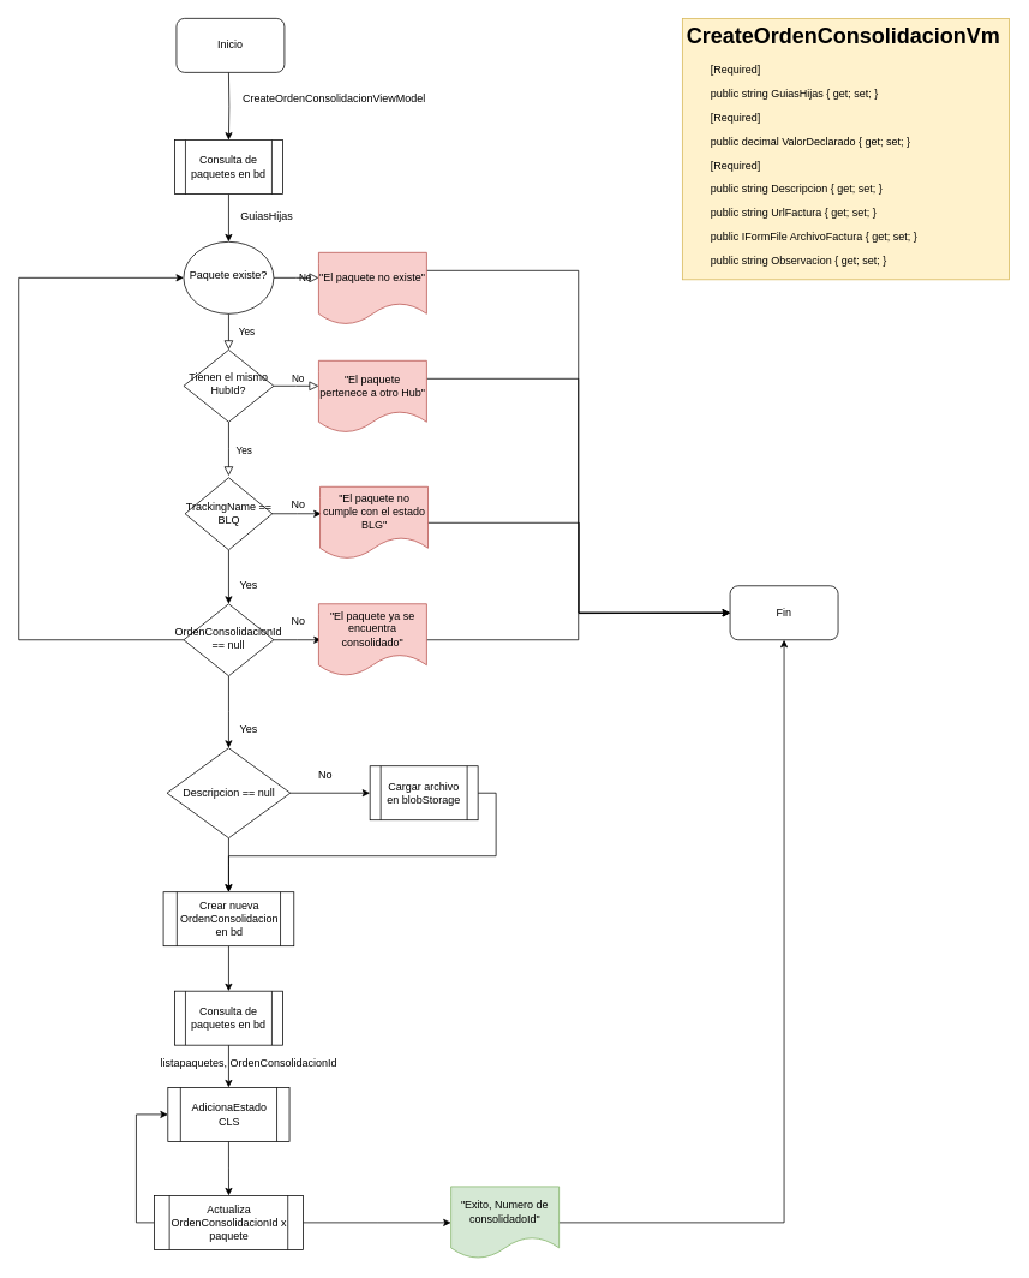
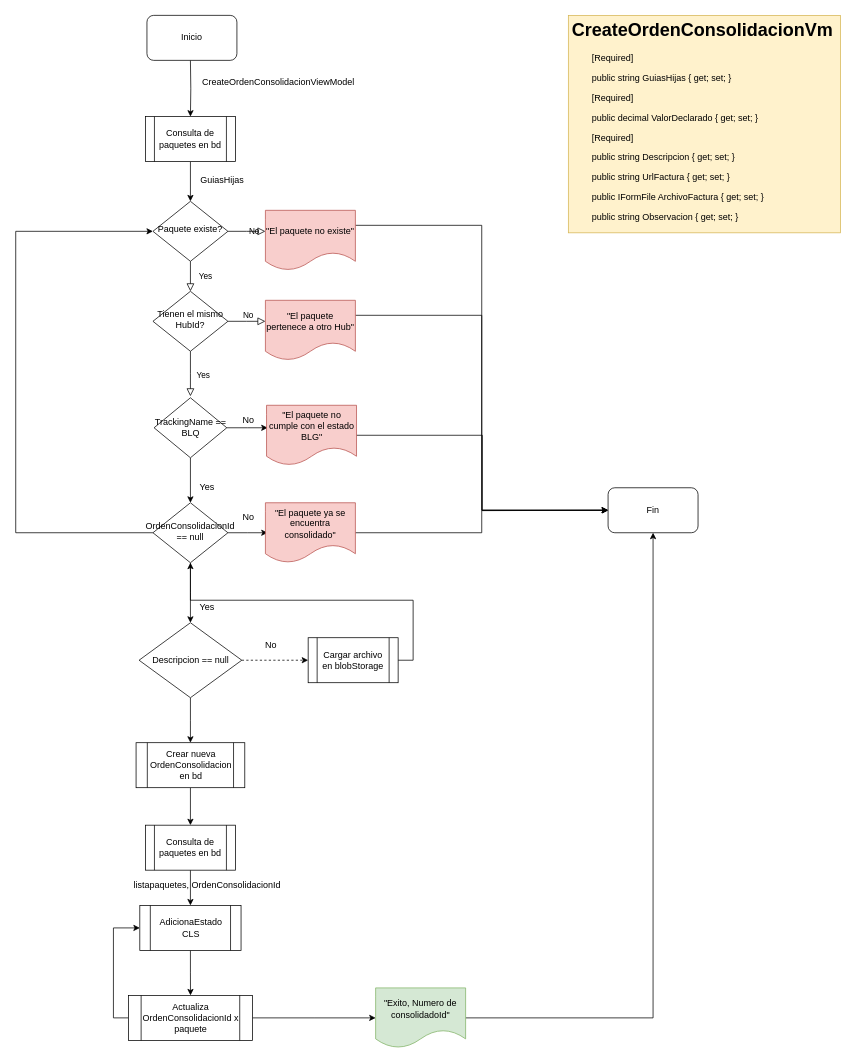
  <mxCell id="0" />
  <mxCell id="1" parent="0" />
  <mxCell id="2" value="Yes" style="rounded=0;html=1;jettySize=auto;orthogonalLoop=1;fontSize=11;endArrow=block;endFill=0;endSize=8;strokeWidth=1;shadow=0;labelBackgroundColor=none;edgeStyle=orthogonalEdgeStyle;" parent="1" source="4" target="7" edge="1"><mxGeometry y="20" relative="1" as="geometry"><mxPoint as="offset" /></mxGeometry></mxCell>
  <mxCell id="3" value="No" style="edgeStyle=orthogonalEdgeStyle;rounded=0;html=1;jettySize=auto;orthogonalLoop=1;fontSize=11;endArrow=block;endFill=0;endSize=8;strokeWidth=1;shadow=0;labelBackgroundColor=none;" parent="1" source="4" edge="1"><mxGeometry y="10" relative="1" as="geometry"><mxPoint as="offset" /><mxPoint x="353" y="308" as="targetPoint" /></mxGeometry></mxCell>
- <mxCell id="4" value="Paquete existe?" style="ellipse;whiteSpace=wrap;html=1;shadow=0;fontFamily=Helvetica;fontSize=12;align=center;strokeWidth=1;spacing=6;spacingTop=-4;" parent="1" vertex="1"><mxGeometry x="203" y="268" width="100" height="80" as="geometry" /></mxCell>
+ <mxCell id="4" value="Paquete existe?" style="rhombus;whiteSpace=wrap;html=1;shadow=0;fontFamily=Helvetica;fontSize=12;align=center;strokeWidth=1;spacing=6;spacingTop=-4;" parent="1" vertex="1"><mxGeometry x="203" y="268" width="100" height="80" as="geometry" /></mxCell>
  <mxCell id="5" value="No" style="rounded=0;html=1;jettySize=auto;orthogonalLoop=1;fontSize=11;endArrow=block;endFill=0;endSize=8;strokeWidth=1;shadow=0;labelBackgroundColor=none;edgeStyle=orthogonalEdgeStyle;" parent="1" source="7" edge="1"><mxGeometry x="-1" y="91" relative="1" as="geometry"><mxPoint x="-14" y="-48" as="offset" /><mxPoint x="253" y="528" as="targetPoint" /></mxGeometry></mxCell>
  <mxCell id="6" value="Yes" style="edgeStyle=orthogonalEdgeStyle;rounded=0;html=1;jettySize=auto;orthogonalLoop=1;fontSize=11;endArrow=block;endFill=0;endSize=8;strokeWidth=1;shadow=0;labelBackgroundColor=none;" parent="1" source="7" edge="1"><mxGeometry x="-1" y="-79" relative="1" as="geometry"><mxPoint x="-33" y="-7" as="offset" /><mxPoint x="353" y="428" as="targetPoint" /></mxGeometry></mxCell>
  <mxCell id="7" value="Tienen el mismo HubId?" style="rhombus;whiteSpace=wrap;html=1;shadow=0;fontFamily=Helvetica;fontSize=12;align=center;strokeWidth=1;spacing=6;spacingTop=-4;" parent="1" vertex="1"><mxGeometry x="203" y="388" width="100" height="80" as="geometry" /></mxCell>
  <mxCell id="8" style="edgeStyle=orthogonalEdgeStyle;rounded=0;orthogonalLoop=1;jettySize=auto;html=1;exitX=0.5;exitY=1;exitDx=0;exitDy=0;" edge="1" parent="1" target="10"><mxGeometry relative="1" as="geometry"><mxPoint x="253" y="80" as="sourcePoint" /></mxGeometry></mxCell>
  <mxCell id="9" style="edgeStyle=orthogonalEdgeStyle;rounded=0;orthogonalLoop=1;jettySize=auto;html=1;" edge="1" parent="1" source="10" target="4"><mxGeometry relative="1" as="geometry" /></mxCell>
  <mxCell id="10" value="Consulta de paquetes en bd" style="shape=process;whiteSpace=wrap;html=1;backgroundOutline=1;" vertex="1" parent="1"><mxGeometry x="193" y="155" width="120" height="60" as="geometry" /></mxCell>
  <mxCell id="11" value="CreateOrdenConsolidacionViewModel" style="text;html=1;align=center;verticalAlign=middle;resizable=0;points=[];autosize=1;strokeColor=none;fillColor=none;" vertex="1" parent="1"><mxGeometry x="260" y="100" width="220" height="20" as="geometry" /></mxCell>
  <mxCell id="12" style="edgeStyle=orthogonalEdgeStyle;rounded=0;orthogonalLoop=1;jettySize=auto;html=1;exitX=1;exitY=0.5;exitDx=0;exitDy=0;" edge="1" parent="1" source="14"><mxGeometry relative="1" as="geometry"><mxPoint x="356" y="570" as="targetPoint" /></mxGeometry></mxCell>
  <mxCell id="13" style="edgeStyle=orthogonalEdgeStyle;rounded=0;orthogonalLoop=1;jettySize=auto;html=1;exitX=0.5;exitY=1;exitDx=0;exitDy=0;entryX=0.5;entryY=0;entryDx=0;entryDy=0;" edge="1" parent="1" source="14" target="18"><mxGeometry relative="1" as="geometry" /></mxCell>
  <mxCell id="14" value="TrackingName == BLQ" style="rhombus;whiteSpace=wrap;html=1;" vertex="1" parent="1"><mxGeometry x="204.5" y="530" width="97" height="80" as="geometry" /></mxCell>
  <mxCell id="15" style="edgeStyle=orthogonalEdgeStyle;rounded=0;orthogonalLoop=1;jettySize=auto;html=1;exitX=1;exitY=0.5;exitDx=0;exitDy=0;entryX=0;entryY=0.5;entryDx=0;entryDy=0;" edge="1" parent="1" source="18"><mxGeometry relative="1" as="geometry"><mxPoint x="356" y="710" as="targetPoint" /></mxGeometry></mxCell>
  <mxCell id="16" style="edgeStyle=orthogonalEdgeStyle;rounded=0;orthogonalLoop=1;jettySize=auto;html=1;exitX=0.5;exitY=1;exitDx=0;exitDy=0;" edge="1" parent="1" source="18"><mxGeometry relative="1" as="geometry"><mxPoint x="253" y="830" as="targetPoint" /></mxGeometry></mxCell>
  <mxCell id="17" style="edgeStyle=orthogonalEdgeStyle;rounded=0;orthogonalLoop=1;jettySize=auto;html=1;exitX=0;exitY=0.5;exitDx=0;exitDy=0;entryX=0;entryY=0.5;entryDx=0;entryDy=0;" edge="1" parent="1" source="18" target="4"><mxGeometry relative="1" as="geometry"><Array as="points"><mxPoint x="20" y="710" /><mxPoint x="20" y="308" /></Array></mxGeometry></mxCell>
  <mxCell id="18" value="OrdenConsolidacionId == null" style="rhombus;whiteSpace=wrap;html=1;shadow=0;fontFamily=Helvetica;fontSize=12;align=center;strokeWidth=1;spacing=6;spacingTop=-4;" vertex="1" parent="1"><mxGeometry x="203" y="670" width="100" height="80" as="geometry" /></mxCell>
  <mxCell id="19" value="Yes" style="text;html=1;align=center;verticalAlign=middle;resizable=0;points=[];autosize=1;strokeColor=none;fillColor=none;" vertex="1" parent="1"><mxGeometry x="260" y="640" width="30" height="20" as="geometry" /></mxCell>
  <mxCell id="20" value="No" style="text;html=1;align=center;verticalAlign=middle;resizable=0;points=[];autosize=1;strokeColor=none;fillColor=none;" vertex="1" parent="1"><mxGeometry x="315" y="680" width="30" height="20" as="geometry" /></mxCell>
  <mxCell id="21" value="No" style="text;html=1;align=center;verticalAlign=middle;resizable=0;points=[];autosize=1;strokeColor=none;fillColor=none;" vertex="1" parent="1"><mxGeometry x="315" y="550" width="30" height="20" as="geometry" /></mxCell>
  <mxCell id="22" style="edgeStyle=orthogonalEdgeStyle;rounded=0;orthogonalLoop=1;jettySize=auto;html=1;exitX=0.5;exitY=1;exitDx=0;exitDy=0;" edge="1" parent="1" source="24"><mxGeometry relative="1" as="geometry"><mxPoint x="253" y="990" as="targetPoint" /></mxGeometry></mxCell>
- <mxCell id="23" style="edgeStyle=orthogonalEdgeStyle;rounded=0;orthogonalLoop=1;jettySize=auto;html=1;exitX=1;exitY=0.5;exitDx=0;exitDy=0;entryX=0;entryY=0.5;entryDx=0;entryDy=0;" edge="1" parent="1" source="24" target="30"><mxGeometry relative="1" as="geometry" /></mxCell>
+ <mxCell id="23" style="edgeStyle=orthogonalEdgeStyle;rounded=0;orthogonalLoop=1;jettySize=auto;html=1;exitX=1;exitY=0.5;exitDx=0;exitDy=0;entryX=0;entryY=0.5;entryDx=0;entryDy=0;dashed=1;" edge="1" parent="1" source="24" target="30"><mxGeometry relative="1" as="geometry" /></mxCell>
  <mxCell id="24" value="Descripcion == null" style="rhombus;whiteSpace=wrap;html=1;" vertex="1" parent="1"><mxGeometry x="184.5" y="830" width="137" height="100" as="geometry" /></mxCell>
  <mxCell id="25" value="&lt;h1&gt;CreateOrdenConsolidacionVm&lt;/h1&gt;&lt;p&gt;&amp;nbsp; &amp;nbsp; &amp;nbsp; &amp;nbsp; [Required]&lt;/p&gt;&lt;p&gt;&amp;nbsp; &amp;nbsp; &amp;nbsp; &amp;nbsp; public string GuiasHijas { get; set; }&lt;/p&gt;&lt;p&gt;&amp;nbsp; &amp;nbsp; &amp;nbsp; &amp;nbsp; [Required]&lt;/p&gt;&lt;p&gt;&amp;nbsp; &amp;nbsp; &amp;nbsp; &amp;nbsp; public decimal ValorDeclarado { get; set; }&lt;/p&gt;&lt;p&gt;&amp;nbsp; &amp;nbsp; &amp;nbsp; &amp;nbsp; [Required]&lt;/p&gt;&lt;p&gt;&amp;nbsp; &amp;nbsp; &amp;nbsp; &amp;nbsp; public string Descripcion { get; set; }&lt;/p&gt;&lt;p&gt;&amp;nbsp; &amp;nbsp; &amp;nbsp; &amp;nbsp; public string UrlFactura { get; set; }&lt;/p&gt;&lt;p&gt;&amp;nbsp; &amp;nbsp; &amp;nbsp; &amp;nbsp; public IFormFile ArchivoFactura { get; set; }&lt;/p&gt;&lt;p&gt;&amp;nbsp; &amp;nbsp; &amp;nbsp; &amp;nbsp; public string Observacion { get; set; }&lt;/p&gt;" style="text;html=1;strokeColor=#d6b656;fillColor=#fff2cc;spacing=5;spacingTop=-20;whiteSpace=wrap;overflow=hidden;rounded=0;" vertex="1" parent="1"><mxGeometry x="757" y="20" width="363" height="290" as="geometry" /></mxCell>
  <mxCell id="26" value="GuiasHijas" style="text;html=1;align=center;verticalAlign=middle;resizable=0;points=[];autosize=1;strokeColor=none;fillColor=none;" vertex="1" parent="1"><mxGeometry x="260" y="230" width="70" height="20" as="geometry" /></mxCell>
  <mxCell id="27" value="Inicio" style="rounded=1;whiteSpace=wrap;html=1;" vertex="1" parent="1"><mxGeometry x="195" y="20" width="120" height="60" as="geometry" /></mxCell>
  <mxCell id="28" value="Yes" style="text;html=1;align=center;verticalAlign=middle;resizable=0;points=[];autosize=1;strokeColor=none;fillColor=none;" vertex="1" parent="1"><mxGeometry x="260" y="800" width="30" height="20" as="geometry" /></mxCell>
- <mxCell id="29" style="edgeStyle=orthogonalEdgeStyle;rounded=0;orthogonalLoop=1;jettySize=auto;html=1;exitX=1;exitY=0.5;exitDx=0;exitDy=0;entryX=0.5;entryY=0;entryDx=0;entryDy=0;" edge="1" parent="1" source="30" target="33"><mxGeometry relative="1" as="geometry" /></mxCell>
+ <mxCell id="29" style="edgeStyle=orthogonalEdgeStyle;rounded=0;orthogonalLoop=1;jettySize=auto;html=1;exitX=1;exitY=0.5;exitDx=0;exitDy=0;" edge="1" parent="1" source="30" target="18"><mxGeometry relative="1" as="geometry" /></mxCell>
  <mxCell id="30" value="Cargar archivo en blobStorage" style="shape=process;whiteSpace=wrap;html=1;backgroundOutline=1;" vertex="1" parent="1"><mxGeometry x="410" y="850" width="120" height="60" as="geometry" /></mxCell>
  <mxCell id="31" value="No" style="text;html=1;align=center;verticalAlign=middle;resizable=0;points=[];autosize=1;strokeColor=none;fillColor=none;" vertex="1" parent="1"><mxGeometry x="345" y="850" width="30" height="20" as="geometry" /></mxCell>
  <mxCell id="32" style="edgeStyle=orthogonalEdgeStyle;rounded=0;orthogonalLoop=1;jettySize=auto;html=1;exitX=0.5;exitY=1;exitDx=0;exitDy=0;entryX=0.5;entryY=0;entryDx=0;entryDy=0;" edge="1" parent="1" source="33" target="40"><mxGeometry relative="1" as="geometry" /></mxCell>
  <mxCell id="33" value="Crear nueva OrdenConsolidacion en bd" style="shape=process;whiteSpace=wrap;html=1;backgroundOutline=1;" vertex="1" parent="1"><mxGeometry x="180.5" y="990" width="145" height="60" as="geometry" /></mxCell>
  <mxCell id="34" style="edgeStyle=orthogonalEdgeStyle;rounded=0;orthogonalLoop=1;jettySize=auto;html=1;exitX=0.5;exitY=1;exitDx=0;exitDy=0;" edge="1" parent="1" source="35" target="38"><mxGeometry relative="1" as="geometry" /></mxCell>
  <mxCell id="35" value="AdicionaEstado CLS" style="shape=process;whiteSpace=wrap;html=1;backgroundOutline=1;" vertex="1" parent="1"><mxGeometry x="185.5" y="1207" width="135" height="60" as="geometry" /></mxCell>
  <mxCell id="36" style="edgeStyle=orthogonalEdgeStyle;rounded=0;orthogonalLoop=1;jettySize=auto;html=1;exitX=0;exitY=0.5;exitDx=0;exitDy=0;entryX=0;entryY=0.5;entryDx=0;entryDy=0;" edge="1" parent="1" source="38" target="35"><mxGeometry relative="1" as="geometry" /></mxCell>
  <mxCell id="37" style="edgeStyle=orthogonalEdgeStyle;rounded=0;orthogonalLoop=1;jettySize=auto;html=1;exitX=1;exitY=0.5;exitDx=0;exitDy=0;entryX=0;entryY=0.5;entryDx=0;entryDy=0;" edge="1" parent="1" source="38"><mxGeometry relative="1" as="geometry"><mxPoint x="500" y="1357" as="targetPoint" /></mxGeometry></mxCell>
  <mxCell id="38" value="Actualiza OrdenConsolidacionId x paquete" style="shape=process;whiteSpace=wrap;html=1;backgroundOutline=1;" vertex="1" parent="1"><mxGeometry x="170.25" y="1327" width="165.5" height="60" as="geometry" /></mxCell>
  <mxCell id="39" style="edgeStyle=orthogonalEdgeStyle;rounded=0;orthogonalLoop=1;jettySize=auto;html=1;exitX=0.5;exitY=1;exitDx=0;exitDy=0;entryX=0.5;entryY=0;entryDx=0;entryDy=0;" edge="1" parent="1" source="40" target="35"><mxGeometry relative="1" as="geometry" /></mxCell>
  <mxCell id="40" value="Consulta de paquetes en bd" style="shape=process;whiteSpace=wrap;html=1;backgroundOutline=1;" vertex="1" parent="1"><mxGeometry x="193" y="1100" width="120" height="60" as="geometry" /></mxCell>
  <mxCell id="41" value="listapaquetes, OrdenConsolidacionId" style="text;html=1;align=center;verticalAlign=middle;resizable=0;points=[];autosize=1;strokeColor=none;fillColor=none;" vertex="1" parent="1"><mxGeometry x="170.25" y="1170" width="210" height="20" as="geometry" /></mxCell>
  <mxCell id="42" style="edgeStyle=orthogonalEdgeStyle;rounded=0;orthogonalLoop=1;jettySize=auto;html=1;exitX=1;exitY=0.25;exitDx=0;exitDy=0;entryX=0;entryY=0.5;entryDx=0;entryDy=0;" edge="1" parent="1" source="43" target="50"><mxGeometry relative="1" as="geometry" /></mxCell>
  <mxCell id="43" value="&quot;El paquete no existe&quot;" style="shape=document;whiteSpace=wrap;html=1;boundedLbl=1;fillColor=#f8cecc;strokeColor=#b85450;" vertex="1" parent="1"><mxGeometry x="353" y="280" width="120" height="80" as="geometry" /></mxCell>
  <mxCell id="44" style="edgeStyle=orthogonalEdgeStyle;rounded=0;orthogonalLoop=1;jettySize=auto;html=1;exitX=1;exitY=0.25;exitDx=0;exitDy=0;entryX=0;entryY=0.5;entryDx=0;entryDy=0;" edge="1" parent="1" source="45" target="50"><mxGeometry relative="1" as="geometry" /></mxCell>
  <mxCell id="45" value="&quot;El paquete pertenece a otro Hub&quot;" style="shape=document;whiteSpace=wrap;html=1;boundedLbl=1;fillColor=#f8cecc;strokeColor=#b85450;" vertex="1" parent="1"><mxGeometry x="353" y="400" width="120" height="80" as="geometry" /></mxCell>
  <mxCell id="46" style="edgeStyle=orthogonalEdgeStyle;rounded=0;orthogonalLoop=1;jettySize=auto;html=1;exitX=1;exitY=0.5;exitDx=0;exitDy=0;entryX=0;entryY=0.5;entryDx=0;entryDy=0;" edge="1" parent="1" source="47" target="50"><mxGeometry relative="1" as="geometry" /></mxCell>
  <mxCell id="47" value="&quot;El paquete no cumple con el estado BLG&quot;" style="shape=document;whiteSpace=wrap;html=1;boundedLbl=1;fillColor=#f8cecc;strokeColor=#b85450;" vertex="1" parent="1"><mxGeometry x="354.5" y="540" width="120" height="80" as="geometry" /></mxCell>
  <mxCell id="48" style="edgeStyle=orthogonalEdgeStyle;rounded=0;orthogonalLoop=1;jettySize=auto;html=1;" edge="1" parent="1" source="49"><mxGeometry relative="1" as="geometry"><mxPoint x="810" y="680" as="targetPoint" /></mxGeometry></mxCell>
  <mxCell id="49" value="&quot;El paquete ya se encuentra consolidado&quot;" style="shape=document;whiteSpace=wrap;html=1;boundedLbl=1;fillColor=#f8cecc;strokeColor=#b85450;" vertex="1" parent="1"><mxGeometry x="353" y="670" width="120" height="80" as="geometry" /></mxCell>
  <mxCell id="50" value="Fin" style="rounded=1;whiteSpace=wrap;html=1;" vertex="1" parent="1"><mxGeometry x="810" y="650" width="120" height="60" as="geometry" /></mxCell>
  <mxCell id="51" style="edgeStyle=orthogonalEdgeStyle;rounded=0;orthogonalLoop=1;jettySize=auto;html=1;exitX=1;exitY=0.5;exitDx=0;exitDy=0;entryX=0.5;entryY=1;entryDx=0;entryDy=0;" edge="1" parent="1" source="52" target="50"><mxGeometry relative="1" as="geometry" /></mxCell>
  <mxCell id="52" value="&quot;Exito, Numero de consolidadoId&quot;" style="shape=document;whiteSpace=wrap;html=1;boundedLbl=1;fillColor=#d5e8d4;strokeColor=#82b366;" vertex="1" parent="1"><mxGeometry x="500" y="1317" width="120" height="80" as="geometry" /></mxCell>
